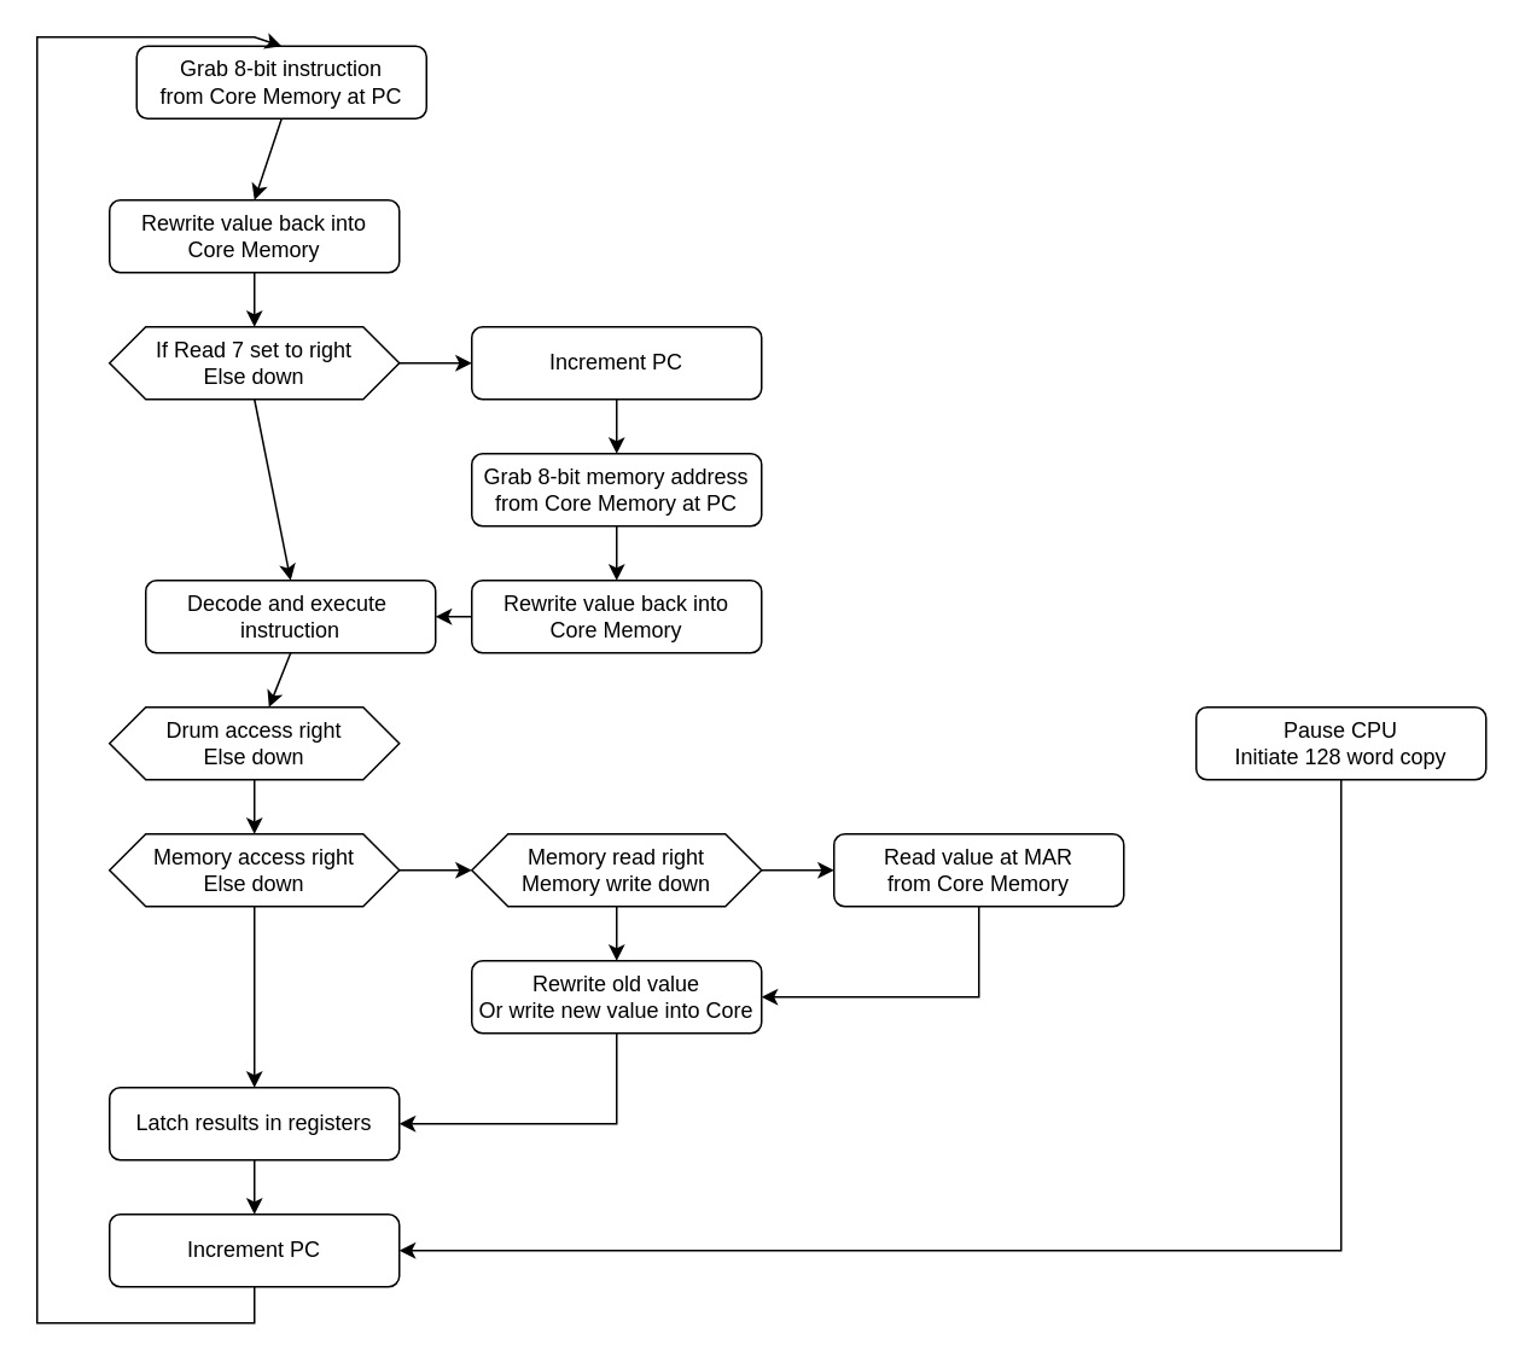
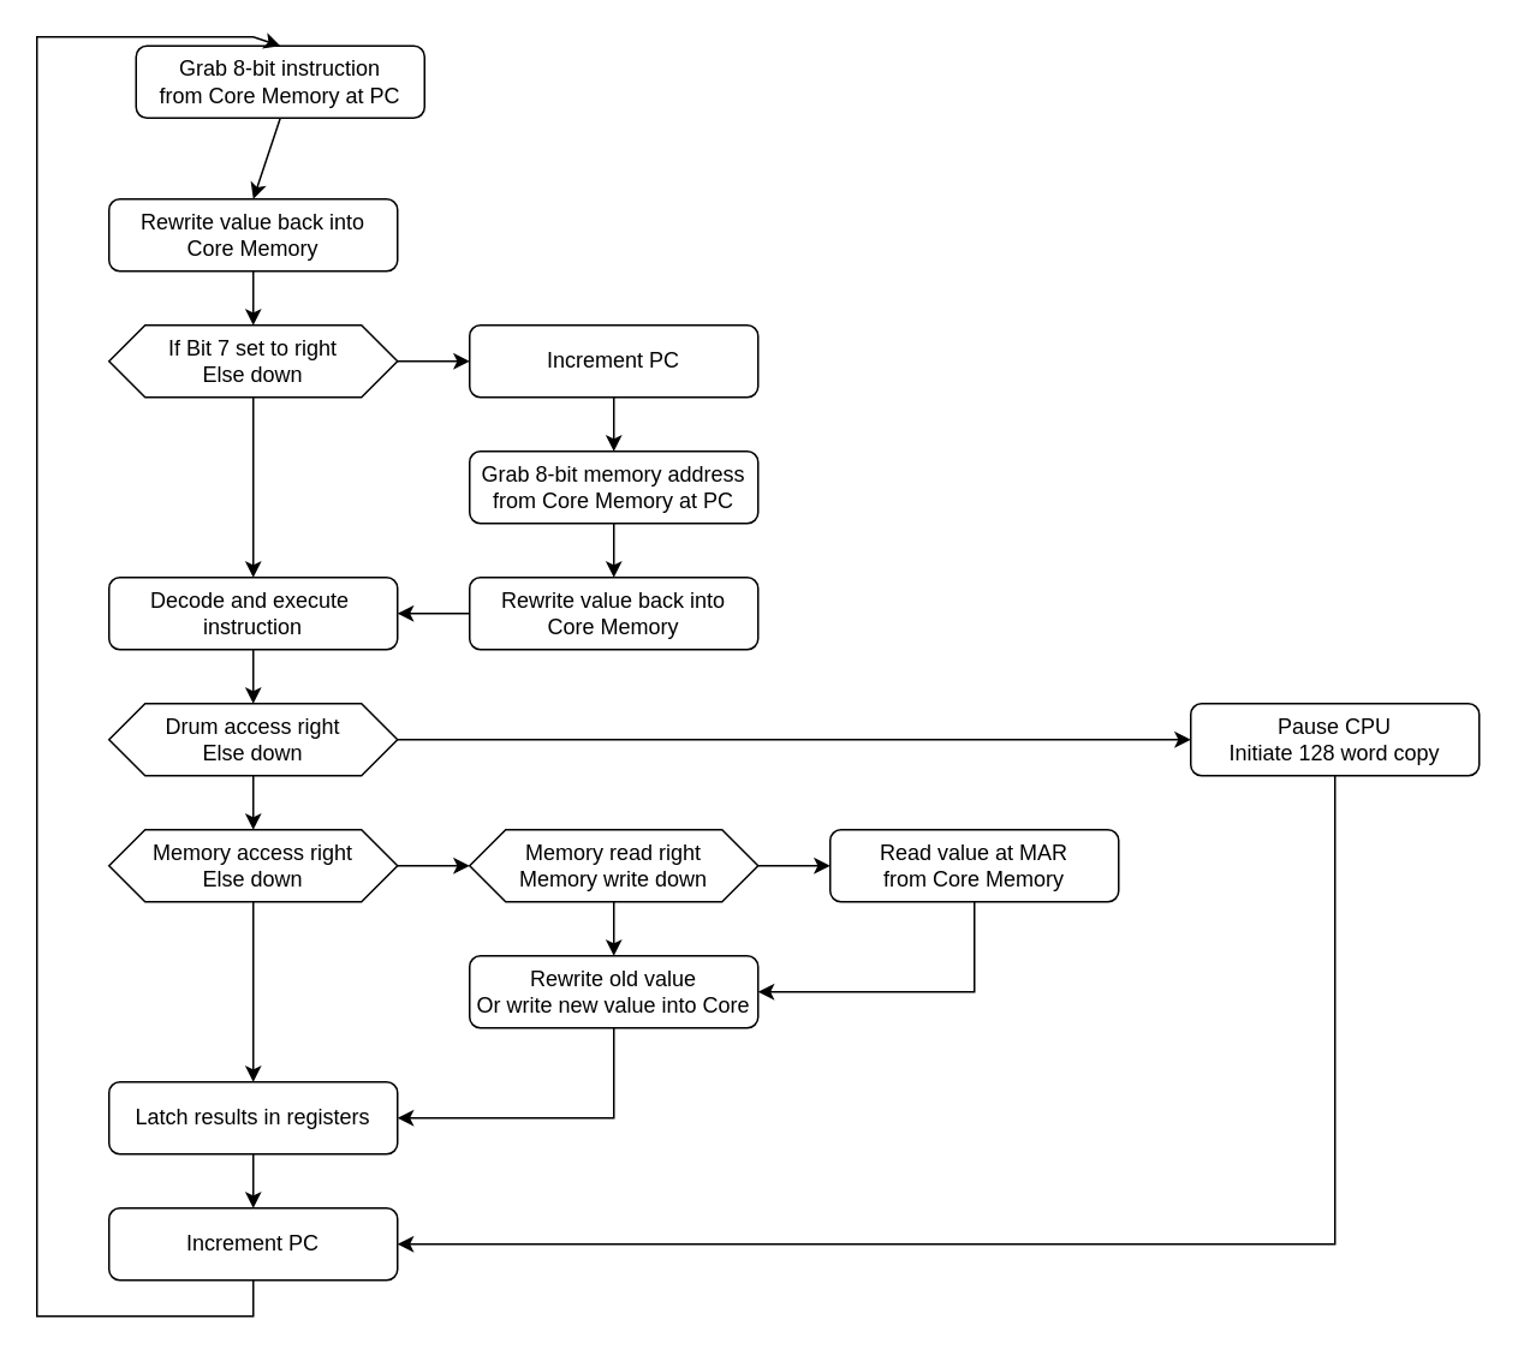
  <mxCell id="0" />
  <mxCell id="1" parent="0" />
  <mxCell id="2" value="Rewrite value back into&lt;div&gt;Core Memory&lt;/div&gt;" style="rounded=1;whiteSpace=wrap;html=1;" vertex="1" parent="1"><mxGeometry x="60" y="110" width="160" height="40" as="geometry" /></mxCell>
- <mxCell id="3" value="If Read 7 set to right&lt;div&gt;Else down&lt;/div&gt;" style="shape=hexagon;perimeter=hexagonPerimeter2;whiteSpace=wrap;html=1;fixedSize=1;" vertex="1" parent="1"><mxGeometry x="60" y="180" width="160" height="40" as="geometry" /></mxCell>
+ <mxCell id="3" value="If Bit 7 set to right&lt;div&gt;Else down&lt;/div&gt;" style="shape=hexagon;perimeter=hexagonPerimeter2;whiteSpace=wrap;html=1;fixedSize=1;" vertex="1" parent="1"><mxGeometry x="60" y="180" width="160" height="40" as="geometry" /></mxCell>
  <mxCell id="4" value="Increment PC" style="rounded=1;whiteSpace=wrap;html=1;" vertex="1" parent="1"><mxGeometry x="260" y="180" width="160" height="40" as="geometry" /></mxCell>
  <mxCell id="5" value="Grab 8-bit memory address&lt;div&gt;from Core Memory at PC&lt;/div&gt;" style="rounded=1;whiteSpace=wrap;html=1;" vertex="1" parent="1"><mxGeometry x="260" y="250" width="160" height="40" as="geometry" /></mxCell>
- <mxCell id="6" value="Decode and execute&amp;nbsp;&lt;div&gt;instruction&lt;/div&gt;" style="rounded=1;whiteSpace=wrap;html=1;" vertex="1" parent="1"><mxGeometry x="80" y="320" width="160" height="40" as="geometry" /></mxCell>
+ <mxCell id="6" value="Decode and execute&amp;nbsp;&lt;div&gt;instruction&lt;/div&gt;" style="rounded=1;whiteSpace=wrap;html=1;" vertex="1" parent="1"><mxGeometry x="60" y="320" width="160" height="40" as="geometry" /></mxCell>
  <mxCell id="7" value="Grab 8-bit instruction&lt;div&gt;from Core Memory at PC&lt;/div&gt;" style="rounded=1;whiteSpace=wrap;html=1;" vertex="1" parent="1"><mxGeometry x="75" y="25" width="160" height="40" as="geometry" /></mxCell>
  <mxCell id="8" value="Rewrite value back into&lt;div&gt;Core Memory&lt;/div&gt;" style="rounded=1;whiteSpace=wrap;html=1;" vertex="1" parent="1"><mxGeometry x="260" y="320" width="160" height="40" as="geometry" /></mxCell>
  <mxCell id="9" value="Drum access right&lt;div&gt;Else down&lt;/div&gt;" style="shape=hexagon;perimeter=hexagonPerimeter2;whiteSpace=wrap;html=1;fixedSize=1;" vertex="1" parent="1"><mxGeometry x="60" y="390" width="160" height="40" as="geometry" /></mxCell>
  <mxCell id="10" value="Pause CPU&lt;div&gt;Initiate 128 word copy&lt;/div&gt;" style="rounded=1;whiteSpace=wrap;html=1;" vertex="1" parent="1"><mxGeometry x="660" y="390" width="160" height="40" as="geometry" /></mxCell>
  <mxCell id="11" value="Memory access right&lt;div&gt;Else down&lt;/div&gt;" style="shape=hexagon;perimeter=hexagonPerimeter2;whiteSpace=wrap;html=1;fixedSize=1;" vertex="1" parent="1"><mxGeometry x="60" y="460" width="160" height="40" as="geometry" /></mxCell>
  <mxCell id="12" value="Memory read right&lt;div&gt;Memory write down&lt;/div&gt;" style="shape=hexagon;perimeter=hexagonPerimeter2;whiteSpace=wrap;html=1;fixedSize=1;" vertex="1" parent="1"><mxGeometry x="260" y="460" width="160" height="40" as="geometry" /></mxCell>
  <mxCell id="13" value="Read value at MAR&lt;div&gt;from Core Memory&lt;/div&gt;" style="rounded=1;whiteSpace=wrap;html=1;" vertex="1" parent="1"><mxGeometry x="460" y="460" width="160" height="40" as="geometry" /></mxCell>
  <mxCell id="14" value="Rewrite old value&lt;div&gt;Or write new value into Core&lt;/div&gt;" style="rounded=1;whiteSpace=wrap;html=1;" vertex="1" parent="1"><mxGeometry x="260" y="530" width="160" height="40" as="geometry" /></mxCell>
  <mxCell id="15" value="Latch results in registers" style="rounded=1;whiteSpace=wrap;html=1;" vertex="1" parent="1"><mxGeometry x="60" y="600" width="160" height="40" as="geometry" /></mxCell>
  <mxCell id="16" value="Increment PC" style="rounded=1;whiteSpace=wrap;html=1;" vertex="1" parent="1"><mxGeometry x="60" y="670" width="160" height="40" as="geometry" /></mxCell>
  <mxCell id="17" value="" style="endArrow=classic;html=1;rounded=0;exitX=0.5;exitY=1;exitDx=0;exitDy=0;entryX=0.5;entryY=0;entryDx=0;entryDy=0;" edge="1" parent="1" source="7" target="2"><mxGeometry width="50" height="50" relative="1" as="geometry"><mxPoint x="240" y="100" as="sourcePoint" /><mxPoint x="290" y="50" as="targetPoint" /></mxGeometry></mxCell>
  <mxCell id="18" value="" style="endArrow=classic;html=1;rounded=0;exitX=0.5;exitY=1;exitDx=0;exitDy=0;entryX=0.5;entryY=0;entryDx=0;entryDy=0;" edge="1" parent="1" source="2" target="3"><mxGeometry width="50" height="50" relative="1" as="geometry"><mxPoint x="170" y="160" as="sourcePoint" /><mxPoint x="310" y="140" as="targetPoint" /></mxGeometry></mxCell>
  <mxCell id="19" value="" style="endArrow=classic;html=1;rounded=0;exitX=1;exitY=0.5;exitDx=0;exitDy=0;entryX=0;entryY=0.5;entryDx=0;entryDy=0;" edge="1" parent="1" source="3" target="4"><mxGeometry width="50" height="50" relative="1" as="geometry"><mxPoint x="350" y="220" as="sourcePoint" /><mxPoint x="400" y="170" as="targetPoint" /></mxGeometry></mxCell>
  <mxCell id="20" value="" style="endArrow=classic;html=1;rounded=0;entryX=0.5;entryY=0;entryDx=0;entryDy=0;exitX=0.5;exitY=1;exitDx=0;exitDy=0;" edge="1" parent="1" source="4" target="5"><mxGeometry width="50" height="50" relative="1" as="geometry"><mxPoint x="260" y="260" as="sourcePoint" /><mxPoint x="310" y="210" as="targetPoint" /></mxGeometry></mxCell>
  <mxCell id="21" value="" style="endArrow=classic;html=1;rounded=0;entryX=0.5;entryY=0;entryDx=0;entryDy=0;exitX=0.5;exitY=1;exitDx=0;exitDy=0;" edge="1" parent="1" source="5" target="8"><mxGeometry width="50" height="50" relative="1" as="geometry"><mxPoint x="260" y="300" as="sourcePoint" /><mxPoint x="310" y="250" as="targetPoint" /></mxGeometry></mxCell>
  <mxCell id="22" value="" style="endArrow=classic;html=1;rounded=0;entryX=1;entryY=0.5;entryDx=0;entryDy=0;exitX=0;exitY=0.5;exitDx=0;exitDy=0;" edge="1" parent="1" source="8" target="6"><mxGeometry width="50" height="50" relative="1" as="geometry"><mxPoint x="260" y="300" as="sourcePoint" /><mxPoint x="310" y="250" as="targetPoint" /></mxGeometry></mxCell>
  <mxCell id="23" value="" style="endArrow=classic;html=1;rounded=0;exitX=0.5;exitY=1;exitDx=0;exitDy=0;entryX=0.5;entryY=0;entryDx=0;entryDy=0;" edge="1" parent="1" source="3" target="6"><mxGeometry width="50" height="50" relative="1" as="geometry"><mxPoint x="260" y="300" as="sourcePoint" /><mxPoint x="310" y="250" as="targetPoint" /></mxGeometry></mxCell>
  <mxCell id="24" value="" style="endArrow=classic;html=1;rounded=0;exitX=0.5;exitY=1;exitDx=0;exitDy=0;" edge="1" parent="1" source="6" target="9"><mxGeometry width="50" height="50" relative="1" as="geometry"><mxPoint x="290" y="390" as="sourcePoint" /><mxPoint x="340" y="340" as="targetPoint" /></mxGeometry></mxCell>
+ <mxCell id="25" value="" style="endArrow=classic;html=1;rounded=0;exitX=1;exitY=0.5;exitDx=0;exitDy=0;entryX=0;entryY=0.5;entryDx=0;entryDy=0;" edge="1" parent="1" source="9" target="10"><mxGeometry width="50" height="50" relative="1" as="geometry"><mxPoint x="300" y="450" as="sourcePoint" /><mxPoint x="350" y="400" as="targetPoint" /></mxGeometry></mxCell>
  <mxCell id="26" value="" style="endArrow=classic;html=1;rounded=0;exitX=0.5;exitY=1;exitDx=0;exitDy=0;" edge="1" parent="1" source="9" target="11"><mxGeometry width="50" height="50" relative="1" as="geometry"><mxPoint x="480" y="530" as="sourcePoint" /><mxPoint x="530" y="480" as="targetPoint" /></mxGeometry></mxCell>
  <mxCell id="27" value="" style="endArrow=classic;html=1;rounded=0;exitX=1;exitY=0.5;exitDx=0;exitDy=0;entryX=0;entryY=0.5;entryDx=0;entryDy=0;" edge="1" parent="1" source="11" target="12"><mxGeometry width="50" height="50" relative="1" as="geometry"><mxPoint x="480" y="530" as="sourcePoint" /><mxPoint x="530" y="480" as="targetPoint" /></mxGeometry></mxCell>
  <mxCell id="28" value="" style="endArrow=classic;html=1;rounded=0;exitX=1;exitY=0.5;exitDx=0;exitDy=0;" edge="1" parent="1" source="12"><mxGeometry width="50" height="50" relative="1" as="geometry"><mxPoint x="480" y="530" as="sourcePoint" /><mxPoint x="460" y="480" as="targetPoint" /></mxGeometry></mxCell>
  <mxCell id="29" value="" style="endArrow=classic;html=1;rounded=0;exitX=0.5;exitY=1;exitDx=0;exitDy=0;" edge="1" parent="1" source="12" target="14"><mxGeometry width="50" height="50" relative="1" as="geometry"><mxPoint x="480" y="530" as="sourcePoint" /><mxPoint x="530" y="480" as="targetPoint" /></mxGeometry></mxCell>
  <mxCell id="30" value="" style="endArrow=classic;html=1;rounded=0;entryX=1;entryY=0.5;entryDx=0;entryDy=0;exitX=0.5;exitY=1;exitDx=0;exitDy=0;" edge="1" parent="1" source="13" target="14"><mxGeometry width="50" height="50" relative="1" as="geometry"><mxPoint x="480" y="530" as="sourcePoint" /><mxPoint x="530" y="480" as="targetPoint" /><Array as="points"><mxPoint x="540" y="550" /></Array></mxGeometry></mxCell>
  <mxCell id="31" value="" style="endArrow=classic;html=1;rounded=0;exitX=0.5;exitY=1;exitDx=0;exitDy=0;" edge="1" parent="1" source="11" target="15"><mxGeometry width="50" height="50" relative="1" as="geometry"><mxPoint x="290" y="570" as="sourcePoint" /><mxPoint x="340" y="520" as="targetPoint" /></mxGeometry></mxCell>
  <mxCell id="32" value="" style="endArrow=classic;html=1;rounded=0;entryX=1;entryY=0.5;entryDx=0;entryDy=0;" edge="1" parent="1" target="15"><mxGeometry width="50" height="50" relative="1" as="geometry"><mxPoint x="340" y="570" as="sourcePoint" /><mxPoint x="230" y="620" as="targetPoint" /><Array as="points"><mxPoint x="340" y="620" /></Array></mxGeometry></mxCell>
  <mxCell id="33" value="" style="endArrow=classic;html=1;rounded=0;exitX=0.5;exitY=1;exitDx=0;exitDy=0;entryX=0.5;entryY=0;entryDx=0;entryDy=0;" edge="1" parent="1" source="15" target="16"><mxGeometry width="50" height="50" relative="1" as="geometry"><mxPoint x="190" y="770" as="sourcePoint" /><mxPoint x="390" y="650" as="targetPoint" /></mxGeometry></mxCell>
  <mxCell id="34" value="" style="endArrow=classic;html=1;rounded=0;entryX=0.5;entryY=0;entryDx=0;entryDy=0;exitX=0.5;exitY=1;exitDx=0;exitDy=0;" edge="1" parent="1" source="16" target="7"><mxGeometry width="50" height="50" relative="1" as="geometry"><mxPoint x="280" y="620" as="sourcePoint" /><mxPoint x="-40" y="170" as="targetPoint" /><Array as="points"><mxPoint x="140" y="730" /><mxPoint x="20" y="730" /><mxPoint x="20" y="20" /><mxPoint x="140" y="20" /></Array></mxGeometry></mxCell>
  <mxCell id="35" value="" style="endArrow=classic;html=1;rounded=0;entryX=1;entryY=0.5;entryDx=0;entryDy=0;exitX=0.5;exitY=1;exitDx=0;exitDy=0;" edge="1" parent="1" source="10" target="16"><mxGeometry width="50" height="50" relative="1" as="geometry"><mxPoint x="550" y="540" as="sourcePoint" /><mxPoint x="600" y="490" as="targetPoint" /><Array as="points"><mxPoint x="740" y="690" /></Array></mxGeometry></mxCell>
